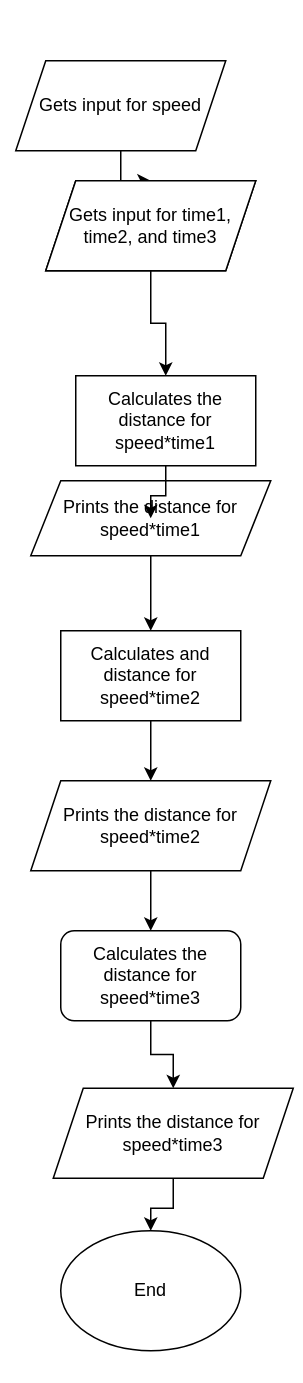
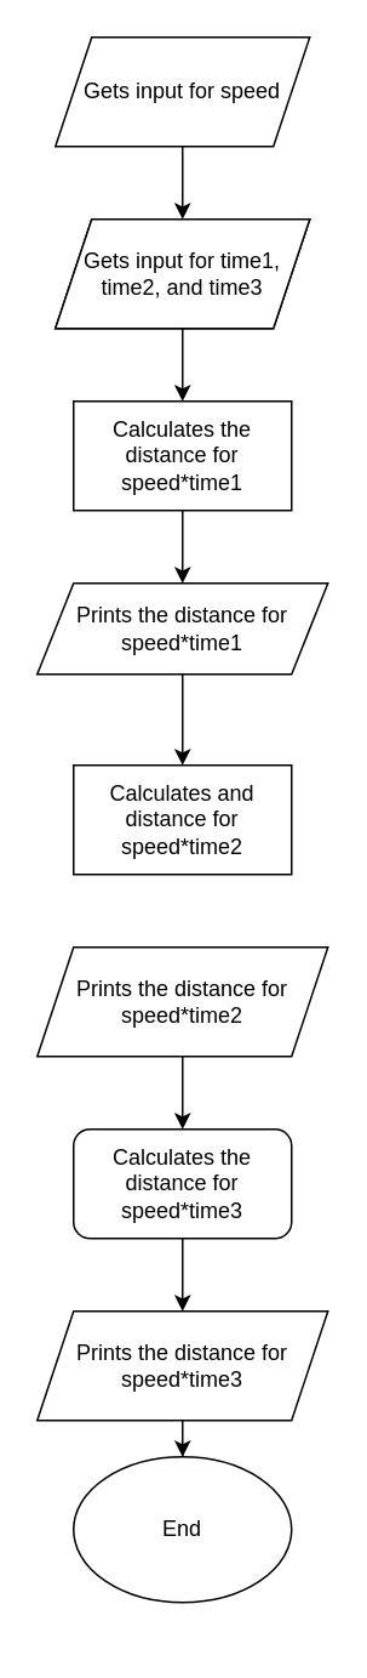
  <mxCell id="0" />
  <mxCell id="1" parent="0" />
  <mxCell id="2" value="" style="edgeStyle=orthogonalEdgeStyle;rounded=0;orthogonalLoop=1;jettySize=auto;html=1;" parent="1" source="3" target="6" edge="1"><mxGeometry relative="1" as="geometry" /></mxCell>
- <mxCell id="3" value="Gets input for speed" style="shape=parallelogram;perimeter=parallelogramPerimeter;whiteSpace=wrap;html=1;fixedSize=1;" parent="1" vertex="1"><mxGeometry x="10" y="40" width="140" height="60" as="geometry" /></mxCell>
+ <mxCell id="3" value="Gets input for speed" style="shape=parallelogram;perimeter=parallelogramPerimeter;whiteSpace=wrap;html=1;fixedSize=1;" parent="1" vertex="1"><mxGeometry x="30" y="20" width="140" height="60" as="geometry" /></mxCell>
  <mxCell id="4" value="Gets input for time 1" style="shape=parallelogram;perimeter=parallelogramPerimeter;whiteSpace=wrap;html=1;fixedSize=1;" parent="1" vertex="1"><mxGeometry x="30" y="120" width="140" height="60" as="geometry" /></mxCell>
  <mxCell id="5" value="" style="edgeStyle=orthogonalEdgeStyle;rounded=0;orthogonalLoop=1;jettySize=auto;html=1;" edge="1" parent="1" source="6" target="11"><mxGeometry relative="1" as="geometry" /></mxCell>
  <mxCell id="6" value="Gets input for time1, time2, and time3" style="shape=parallelogram;perimeter=parallelogramPerimeter;whiteSpace=wrap;html=1;fixedSize=1;" parent="1" vertex="1"><mxGeometry x="30" y="120" width="140" height="60" as="geometry" /></mxCell>
  <mxCell id="7" value="" style="edgeStyle=orthogonalEdgeStyle;rounded=0;orthogonalLoop=1;jettySize=auto;html=1;" edge="1" parent="1" source="8" target="13"><mxGeometry relative="1" as="geometry" /></mxCell>
  <mxCell id="8" value="Prints the distance for speed*time1" style="shape=parallelogram;perimeter=parallelogramPerimeter;whiteSpace=wrap;html=1;fixedSize=1;" parent="1" vertex="1"><mxGeometry x="20" y="320" width="160" height="50" as="geometry" /></mxCell>
- <mxCell id="9" value="End" style="ellipse;whiteSpace=wrap;html=1;" parent="1" vertex="1"><mxGeometry x="40" y="820" width="120" height="80" as="geometry" /></mxCell>
+ <mxCell id="9" value="End" style="ellipse;whiteSpace=wrap;html=1;" parent="1" vertex="1"><mxGeometry x="40" y="800" width="120" height="80" as="geometry" /></mxCell>
  <mxCell id="10" value="" style="edgeStyle=orthogonalEdgeStyle;rounded=0;orthogonalLoop=1;jettySize=auto;html=1;" edge="1" parent="1" source="11" target="8"><mxGeometry relative="1" as="geometry" /></mxCell>
- <mxCell id="11" value="Calculates the distance for speed*time1" style="rounded=0;whiteSpace=wrap;html=1;" vertex="1" parent="1"><mxGeometry x="50" y="250" width="120" height="60" as="geometry" /></mxCell>
- <mxCell id="12" value="" style="edgeStyle=orthogonalEdgeStyle;rounded=0;orthogonalLoop=1;jettySize=auto;html=1;" edge="1" parent="1" source="13" target="15"><mxGeometry relative="1" as="geometry" /></mxCell>
+ <mxCell id="11" value="Calculates the distance for speed*time1" style="rounded=0;whiteSpace=wrap;html=1;" vertex="1" parent="1"><mxGeometry x="40" y="220" width="120" height="60" as="geometry" /></mxCell>
  <mxCell id="13" value="Calculates and distance for speed*time2" style="rounded=0;whiteSpace=wrap;html=1;" vertex="1" parent="1"><mxGeometry x="40" y="420" width="120" height="60" as="geometry" /></mxCell>
  <mxCell id="14" value="" style="edgeStyle=orthogonalEdgeStyle;rounded=0;orthogonalLoop=1;jettySize=auto;html=1;" edge="1" parent="1" source="15" target="17"><mxGeometry relative="1" as="geometry" /></mxCell>
  <mxCell id="15" value="Prints the distance for speed*time2" style="shape=parallelogram;perimeter=parallelogramPerimeter;whiteSpace=wrap;html=1;fixedSize=1;" vertex="1" parent="1"><mxGeometry x="20" y="520" width="160" height="60" as="geometry" /></mxCell>
  <mxCell id="16" value="" style="edgeStyle=orthogonalEdgeStyle;rounded=0;orthogonalLoop=1;jettySize=auto;html=1;" edge="1" parent="1" source="17" target="19"><mxGeometry relative="1" as="geometry" /></mxCell>
  <mxCell id="17" value="Calculates the distance for speed*time3" style="whiteSpace=wrap;html=1;rounded=1;" vertex="1" parent="1"><mxGeometry x="40" y="620" width="120" height="60" as="geometry" /></mxCell>
  <mxCell id="18" value="" style="edgeStyle=orthogonalEdgeStyle;rounded=0;orthogonalLoop=1;jettySize=auto;html=1;" edge="1" parent="1" source="19" target="9"><mxGeometry relative="1" as="geometry" /></mxCell>
- <mxCell id="19" value="Prints the distance for speed*time3" style="shape=parallelogram;perimeter=parallelogramPerimeter;whiteSpace=wrap;html=1;fixedSize=1;" vertex="1" parent="1"><mxGeometry x="35" y="725" width="160" height="60" as="geometry" /></mxCell>
+ <mxCell id="19" value="Prints the distance for speed*time3" style="shape=parallelogram;perimeter=parallelogramPerimeter;whiteSpace=wrap;html=1;fixedSize=1;" vertex="1" parent="1"><mxGeometry x="20" y="720" width="160" height="60" as="geometry" /></mxCell>
